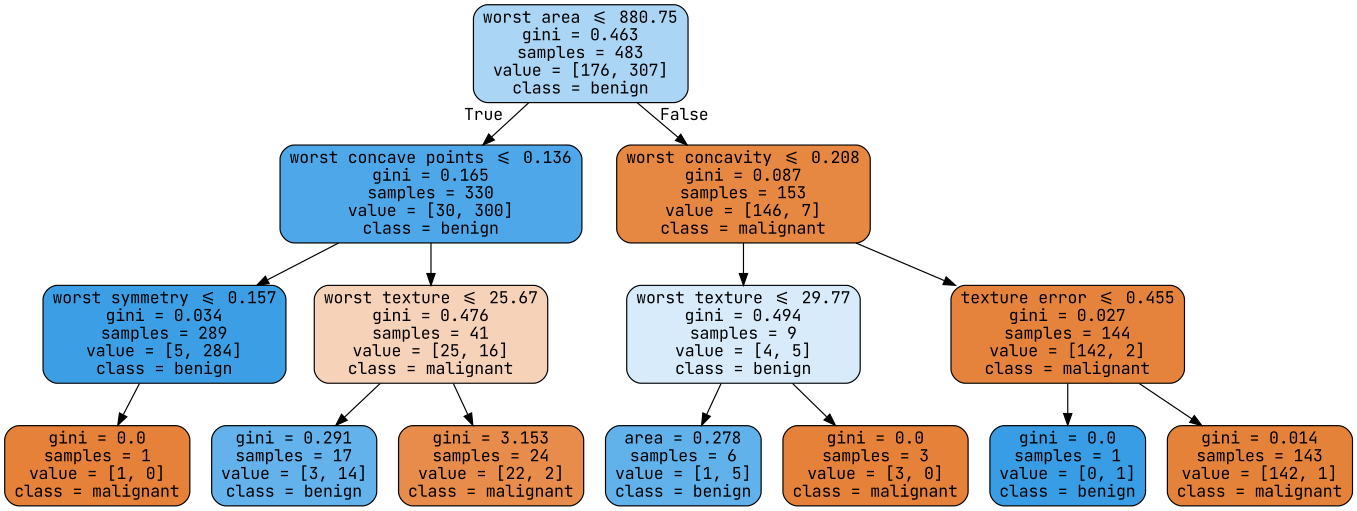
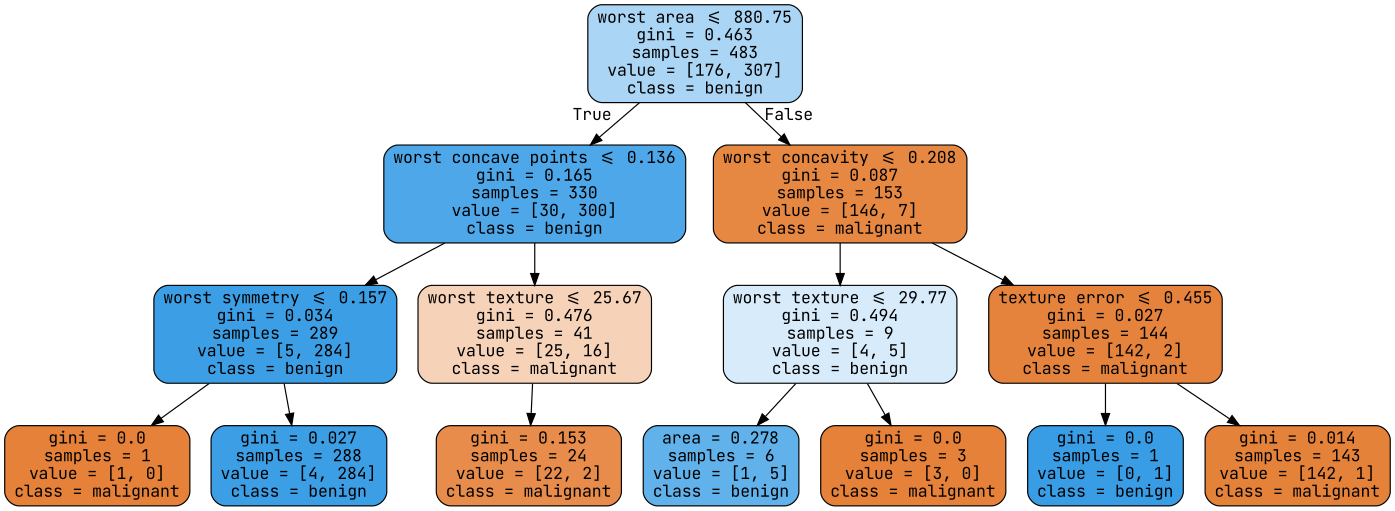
  digraph {
    fontname="JetBrains Mono"
    node [color=black fillcolor="#e58139" fontname="JetBrains Mono" shape=box style="filled, rounded"]
    edge [fontname="JetBrains Mono"]
    n1 [fillcolor="#abd5f4" label="worst area <= 880.75\ngini = 0.463\nsamples = 483\nvalue = [176, 307]\nclass = benign"]
    n2 [fillcolor="#4da7e8" label="worst concave points <= 0.136\ngini = 0.165\nsamples = 330\nvalue = [30, 300]\nclass = benign"]
    n3 [fillcolor="#e68742" label="worst concavity <= 0.208\ngini = 0.087\nsamples = 153\nvalue = [146, 7]\nclass = malignant"]
    n4 [fillcolor="#3c9fe5" label="worst symmetry <= 0.157\ngini = 0.034\nsamples = 289\nvalue = [5, 284]\nclass = benign"]
    n5 [fillcolor="#f6d2b8" label="worst texture <= 25.67\ngini = 0.476\nsamples = 41\nvalue = [25, 16]\nclass = malignant"]
    n6 [fillcolor="#d7ebfa" label="worst texture <= 29.77\ngini = 0.494\nsamples = 9\nvalue = [4, 5]\nclass = benign"]
    n7 [fillcolor="#e5833c" label="texture error <= 0.455\ngini = 0.027\nsamples = 144\nvalue = [142, 2]\nclass = malignant"]
    n8 [label="gini = 0.0\nsamples = 1\nvalue = [1, 0]\nclass = malignant"]
-   n10 [fillcolor="#63b2eb" label="gini = 0.291\nsamples = 17\nvalue = [3, 14]\nclass = benign"]
-   n11 [fillcolor="#e78c4b" label="gini = 3.153\nsamples = 24\nvalue = [22, 2]\nclass = malignant"]
+   n9 [fillcolor="#3c9ee5" label="gini = 0.027\nsamples = 288\nvalue = [4, 284]\nclass = benign"]
+   n11 [fillcolor="#e78c4b" label="gini = 0.153\nsamples = 24\nvalue = [22, 2]\nclass = malignant"]
    n12 [fillcolor="#61b1ea" label="area = 0.278\nsamples = 6\nvalue = [1, 5]\nclass = benign"]
    n13 [label="gini = 0.0\nsamples = 3\nvalue = [3, 0]\nclass = malignant"]
    n14 [fillcolor="#399de5" label="gini = 0.0\nsamples = 1\nvalue = [0, 1]\nclass = benign"]
    n15 [fillcolor="#e5823a" label="gini = 0.014\nsamples = 143\nvalue = [142, 1]\nclass = malignant"]
    n1 -> n2 [headlabel=True labelangle=45 labeldistance=2.5]
    n1 -> n3 [headlabel=False labelangle=-45 labeldistance=2.5]
    n2 -> n4
    n2 -> n5
    n3 -> n6
    n3 -> n7
    n4 -> n8
-   n5 -> n10
+   n4 -> n9
    n5 -> n11
    n6 -> n12
    n6 -> n13
    n7 -> n14
    n7 -> n15
  }
